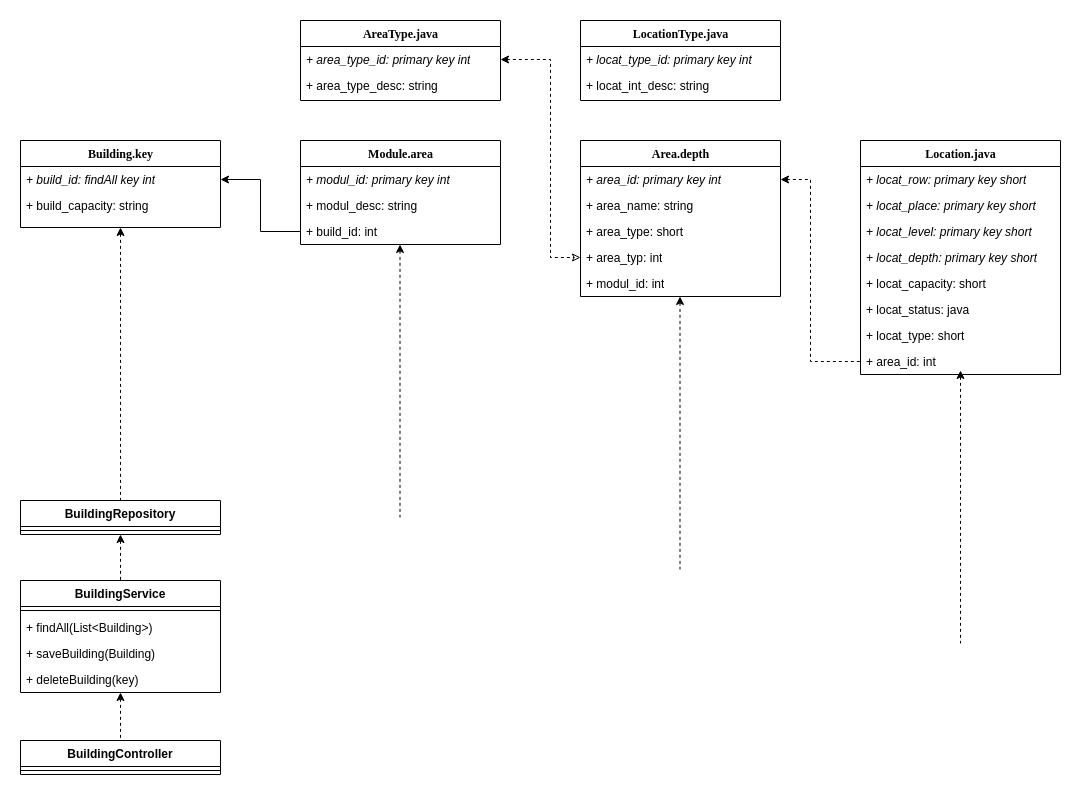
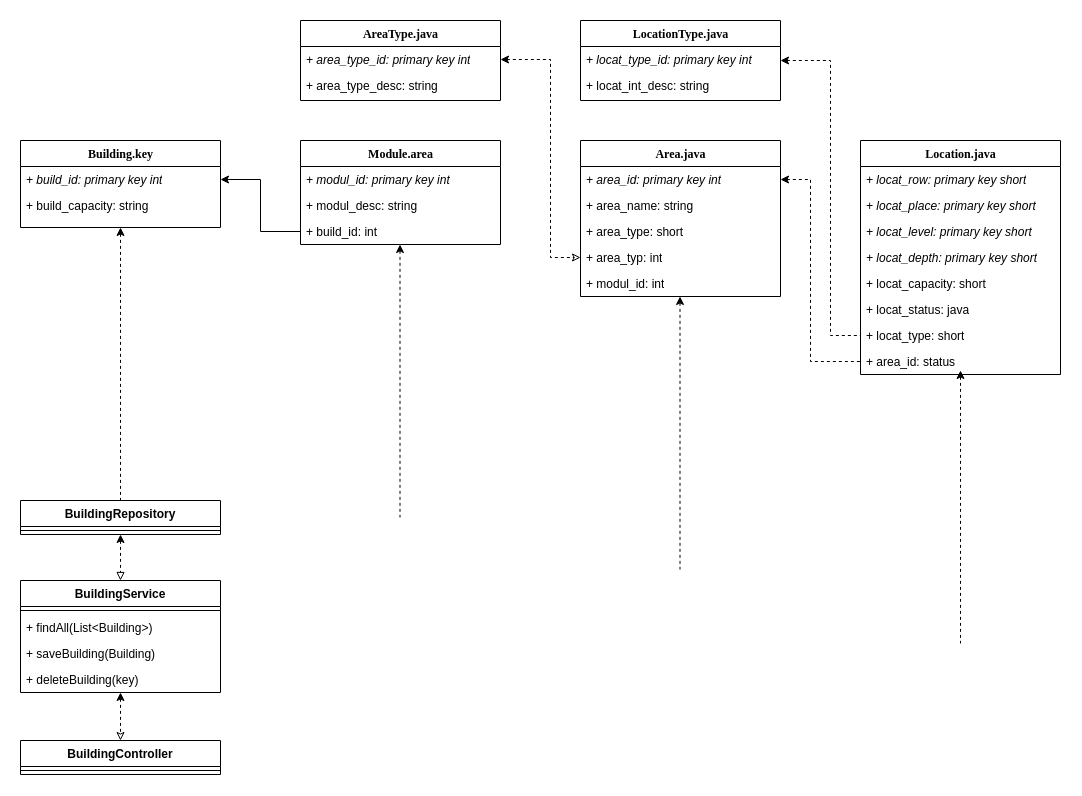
  <mxCell id="0" />
  <mxCell id="1" parent="0" />
  <mxCell id="2" value="" style="edgeStyle=orthogonalEdgeStyle;rounded=0;orthogonalLoop=1;jettySize=auto;html=1;exitX=1;exitY=0.5;exitDx=0;exitDy=0;startArrow=classic;startFill=1;endArrow=none;endFill=0;dashed=0;" parent="1" source="5" target="10" edge="1"><mxGeometry relative="1" as="geometry" /></mxCell>
  <mxCell id="3" value="" style="edgeStyle=orthogonalEdgeStyle;rounded=0;orthogonalLoop=1;jettySize=auto;html=1;dashed=1;startArrow=classic;startFill=1;endArrow=none;endFill=0;entryX=0.5;entryY=0;entryDx=0;entryDy=0;" parent="1" source="4" target="36" edge="1"><mxGeometry relative="1" as="geometry"><mxPoint x="120" y="307" as="targetPoint" /></mxGeometry></mxCell>
  <mxCell id="4" value="Building.key" style="swimlane;html=1;fontStyle=1;align=center;verticalAlign=top;childLayout=stackLayout;horizontal=1;startSize=26;horizontalStack=0;resizeParent=1;resizeLast=0;collapsible=1;marginBottom=0;swimlaneFillColor=#ffffff;rounded=0;shadow=0;comic=0;labelBackgroundColor=none;strokeWidth=1;fillColor=none;fontFamily=Verdana;fontSize=12" parent="1" vertex="1"><mxGeometry x="20" y="140" width="200" height="87" as="geometry" /></mxCell>
- <mxCell id="5" value="&lt;i style=&quot;&quot;&gt;+ build_id: findAll&amp;nbsp;key int&lt;/i&gt;" style="text;html=1;strokeColor=none;fillColor=none;align=left;verticalAlign=top;spacingLeft=4;spacingRight=4;whiteSpace=wrap;overflow=hidden;rotatable=0;points=[[0,0.5],[1,0.5]];portConstraint=eastwest;" parent="4" vertex="1"><mxGeometry y="26" width="200" height="26" as="geometry" /></mxCell>
+ <mxCell id="5" value="&lt;i style=&quot;&quot;&gt;+ build_id: primary&amp;nbsp;key int&lt;/i&gt;" style="text;html=1;strokeColor=none;fillColor=none;align=left;verticalAlign=top;spacingLeft=4;spacingRight=4;whiteSpace=wrap;overflow=hidden;rotatable=0;points=[[0,0.5],[1,0.5]];portConstraint=eastwest;" parent="4" vertex="1"><mxGeometry y="26" width="200" height="26" as="geometry" /></mxCell>
  <mxCell id="6" value="+ build_capacity: string" style="text;html=1;strokeColor=none;fillColor=none;align=left;verticalAlign=top;spacingLeft=4;spacingRight=4;whiteSpace=wrap;overflow=hidden;rotatable=0;points=[[0,0.5],[1,0.5]];portConstraint=eastwest;" parent="4" vertex="1"><mxGeometry y="52" width="200" height="26" as="geometry" /></mxCell>
  <mxCell id="7" value="Module.area" style="swimlane;html=1;fontStyle=1;align=center;verticalAlign=top;childLayout=stackLayout;horizontal=1;startSize=26;horizontalStack=0;resizeParent=1;resizeLast=0;collapsible=1;marginBottom=0;swimlaneFillColor=#ffffff;rounded=0;shadow=0;comic=0;labelBackgroundColor=none;strokeWidth=1;fillColor=none;fontFamily=Verdana;fontSize=12" parent="1" vertex="1"><mxGeometry x="300" y="140" width="200" height="104" as="geometry" /></mxCell>
  <mxCell id="8" value="&lt;i&gt;+ modul_id: primary&amp;nbsp;key int&lt;/i&gt;" style="text;html=1;strokeColor=none;fillColor=none;align=left;verticalAlign=top;spacingLeft=4;spacingRight=4;whiteSpace=wrap;overflow=hidden;rotatable=0;points=[[0,0.5],[1,0.5]];portConstraint=eastwest;" parent="7" vertex="1"><mxGeometry y="26" width="200" height="26" as="geometry" /></mxCell>
  <mxCell id="9" value="+ modul_desc: string" style="text;html=1;strokeColor=none;fillColor=none;align=left;verticalAlign=top;spacingLeft=4;spacingRight=4;whiteSpace=wrap;overflow=hidden;rotatable=0;points=[[0,0.5],[1,0.5]];portConstraint=eastwest;" parent="7" vertex="1"><mxGeometry y="52" width="200" height="26" as="geometry" /></mxCell>
  <mxCell id="10" value="+ build_id: int" style="text;html=1;strokeColor=none;fillColor=none;align=left;verticalAlign=top;spacingLeft=4;spacingRight=4;whiteSpace=wrap;overflow=hidden;rotatable=0;points=[[0,0.5],[1,0.5]];portConstraint=eastwest;" parent="7" vertex="1"><mxGeometry y="78" width="200" height="26" as="geometry" /></mxCell>
  <mxCell id="11" value="" style="edgeStyle=orthogonalEdgeStyle;rounded=0;orthogonalLoop=1;jettySize=auto;html=1;exitX=1;exitY=0.5;exitDx=0;exitDy=0;entryX=0;entryY=0.5;entryDx=0;entryDy=0;startArrow=classic;startFill=1;endArrow=none;endFill=0;dashed=1;" parent="1" source="13" target="26" edge="1"><mxGeometry relative="1" as="geometry"><Array as="points"><mxPoint x="810" y="179" /><mxPoint x="810" y="361" /></Array></mxGeometry></mxCell>
- <mxCell id="12" value="Area.depth" style="swimlane;html=1;fontStyle=1;align=center;verticalAlign=top;childLayout=stackLayout;horizontal=1;startSize=26;horizontalStack=0;resizeParent=1;resizeLast=0;collapsible=1;marginBottom=0;swimlaneFillColor=#ffffff;rounded=0;shadow=0;comic=0;labelBackgroundColor=none;strokeWidth=1;fillColor=none;fontFamily=Verdana;fontSize=12" parent="1" vertex="1"><mxGeometry x="580" y="140" width="200" height="156" as="geometry" /></mxCell>
+ <mxCell id="12" value="Area.java" style="swimlane;html=1;fontStyle=1;align=center;verticalAlign=top;childLayout=stackLayout;horizontal=1;startSize=26;horizontalStack=0;resizeParent=1;resizeLast=0;collapsible=1;marginBottom=0;swimlaneFillColor=#ffffff;rounded=0;shadow=0;comic=0;labelBackgroundColor=none;strokeWidth=1;fillColor=none;fontFamily=Verdana;fontSize=12" parent="1" vertex="1"><mxGeometry x="580" y="140" width="200" height="156" as="geometry" /></mxCell>
  <mxCell id="13" value="&lt;i&gt;+ area_id: primary&amp;nbsp;key int&lt;/i&gt;" style="text;html=1;strokeColor=none;fillColor=none;align=left;verticalAlign=top;spacingLeft=4;spacingRight=4;whiteSpace=wrap;overflow=hidden;rotatable=0;points=[[0,0.5],[1,0.5]];portConstraint=eastwest;" parent="12" vertex="1"><mxGeometry y="26" width="200" height="26" as="geometry" /></mxCell>
  <mxCell id="14" value="+ area_name: string" style="text;html=1;strokeColor=none;fillColor=none;align=left;verticalAlign=top;spacingLeft=4;spacingRight=4;whiteSpace=wrap;overflow=hidden;rotatable=0;points=[[0,0.5],[1,0.5]];portConstraint=eastwest;" parent="12" vertex="1"><mxGeometry y="52" width="200" height="26" as="geometry" /></mxCell>
  <mxCell id="15" value="+ area_type: short" style="text;html=1;strokeColor=none;fillColor=none;align=left;verticalAlign=top;spacingLeft=4;spacingRight=4;whiteSpace=wrap;overflow=hidden;rotatable=0;points=[[0,0.5],[1,0.5]];portConstraint=eastwest;" parent="12" vertex="1"><mxGeometry y="78" width="200" height="26" as="geometry" /></mxCell>
  <mxCell id="16" value="+ area_typ: int" style="text;html=1;strokeColor=none;fillColor=none;align=left;verticalAlign=top;spacingLeft=4;spacingRight=4;whiteSpace=wrap;overflow=hidden;rotatable=0;points=[[0,0.5],[1,0.5]];portConstraint=eastwest;" parent="12" vertex="1"><mxGeometry y="104" width="200" height="26" as="geometry" /></mxCell>
  <mxCell id="17" value="+ modul_id: int" style="text;html=1;strokeColor=none;fillColor=none;align=left;verticalAlign=top;spacingLeft=4;spacingRight=4;whiteSpace=wrap;overflow=hidden;rotatable=0;points=[[0,0.5],[1,0.5]];portConstraint=eastwest;" parent="12" vertex="1"><mxGeometry y="130" width="200" height="26" as="geometry" /></mxCell>
  <mxCell id="18" value="Location.java" style="swimlane;html=1;fontStyle=1;align=center;verticalAlign=top;childLayout=stackLayout;horizontal=1;startSize=26;horizontalStack=0;resizeParent=1;resizeLast=0;collapsible=1;marginBottom=0;swimlaneFillColor=#ffffff;rounded=0;shadow=0;comic=0;labelBackgroundColor=none;strokeWidth=1;fillColor=none;fontFamily=Verdana;fontSize=12" parent="1" vertex="1"><mxGeometry x="860" y="140" width="200" height="234" as="geometry"><mxRectangle x="870" y="150" width="130" height="30" as="alternateBounds" /></mxGeometry></mxCell>
  <mxCell id="19" value="&lt;i&gt;+ locat_row: primary key short&lt;/i&gt;" style="text;html=1;strokeColor=none;fillColor=none;align=left;verticalAlign=top;spacingLeft=4;spacingRight=4;whiteSpace=wrap;overflow=hidden;rotatable=0;points=[[0,0.5],[1,0.5]];portConstraint=eastwest;" parent="18" vertex="1"><mxGeometry y="26" width="200" height="26" as="geometry" /></mxCell>
  <mxCell id="20" value="&lt;i&gt;+ locat_place: primary key short&lt;/i&gt;" style="text;html=1;strokeColor=none;fillColor=none;align=left;verticalAlign=top;spacingLeft=4;spacingRight=4;whiteSpace=wrap;overflow=hidden;rotatable=0;points=[[0,0.5],[1,0.5]];portConstraint=eastwest;" parent="18" vertex="1"><mxGeometry y="52" width="200" height="26" as="geometry" /></mxCell>
  <mxCell id="21" value="&lt;i&gt;+ locat_level: primary key short&lt;/i&gt;" style="text;html=1;strokeColor=none;fillColor=none;align=left;verticalAlign=top;spacingLeft=4;spacingRight=4;whiteSpace=wrap;overflow=hidden;rotatable=0;points=[[0,0.5],[1,0.5]];portConstraint=eastwest;" parent="18" vertex="1"><mxGeometry y="78" width="200" height="26" as="geometry" /></mxCell>
  <mxCell id="22" value="&lt;i&gt;+ locat_depth: primary key short&lt;/i&gt;" style="text;html=1;strokeColor=none;fillColor=none;align=left;verticalAlign=top;spacingLeft=4;spacingRight=4;whiteSpace=wrap;overflow=hidden;rotatable=0;points=[[0,0.5],[1,0.5]];portConstraint=eastwest;" parent="18" vertex="1"><mxGeometry y="104" width="200" height="26" as="geometry" /></mxCell>
  <mxCell id="23" value="+ locat_capacity: short" style="text;html=1;strokeColor=none;fillColor=none;align=left;verticalAlign=top;spacingLeft=4;spacingRight=4;whiteSpace=wrap;overflow=hidden;rotatable=0;points=[[0,0.5],[1,0.5]];portConstraint=eastwest;" parent="18" vertex="1"><mxGeometry y="130" width="200" height="26" as="geometry" /></mxCell>
  <mxCell id="24" value="+ locat_status: java" style="text;html=1;strokeColor=none;fillColor=none;align=left;verticalAlign=top;spacingLeft=4;spacingRight=4;whiteSpace=wrap;overflow=hidden;rotatable=0;points=[[0,0.5],[1,0.5]];portConstraint=eastwest;" parent="18" vertex="1"><mxGeometry y="156" width="200" height="26" as="geometry" /></mxCell>
  <mxCell id="25" value="+ locat_type: short" style="text;html=1;strokeColor=none;fillColor=none;align=left;verticalAlign=top;spacingLeft=4;spacingRight=4;whiteSpace=wrap;overflow=hidden;rotatable=0;points=[[0,0.5],[1,0.5]];portConstraint=eastwest;" parent="18" vertex="1"><mxGeometry y="182" width="200" height="26" as="geometry" /></mxCell>
- <mxCell id="26" value="+ area_id: int" style="text;html=1;strokeColor=none;fillColor=none;align=left;verticalAlign=top;spacingLeft=4;spacingRight=4;whiteSpace=wrap;overflow=hidden;rotatable=0;points=[[0,0.5],[1,0.5]];portConstraint=eastwest;" parent="18" vertex="1"><mxGeometry y="208" width="200" height="26" as="geometry" /></mxCell>
+ <mxCell id="26" value="+ area_id: status" style="text;html=1;strokeColor=none;fillColor=none;align=left;verticalAlign=top;spacingLeft=4;spacingRight=4;whiteSpace=wrap;overflow=hidden;rotatable=0;points=[[0,0.5],[1,0.5]];portConstraint=eastwest;" parent="18" vertex="1"><mxGeometry y="208" width="200" height="26" as="geometry" /></mxCell>
  <mxCell id="27" value="AreaType.java" style="swimlane;html=1;fontStyle=1;align=center;verticalAlign=top;childLayout=stackLayout;horizontal=1;startSize=26;horizontalStack=0;resizeParent=1;resizeLast=0;collapsible=1;marginBottom=0;swimlaneFillColor=#ffffff;rounded=0;shadow=0;comic=0;labelBackgroundColor=none;strokeWidth=1;fillColor=none;fontFamily=Verdana;fontSize=12" parent="1" vertex="1"><mxGeometry x="300" y="20" width="200" height="80" as="geometry" /></mxCell>
  <mxCell id="28" value="&lt;i&gt;+ area_type_id: primary&amp;nbsp;key int&lt;/i&gt;" style="text;html=1;strokeColor=none;fillColor=none;align=left;verticalAlign=top;spacingLeft=4;spacingRight=4;whiteSpace=wrap;overflow=hidden;rotatable=0;points=[[0,0.5],[1,0.5]];portConstraint=eastwest;" parent="27" vertex="1"><mxGeometry y="26" width="200" height="26" as="geometry" /></mxCell>
  <mxCell id="29" value="+ area_type_desc: string" style="text;html=1;strokeColor=none;fillColor=none;align=left;verticalAlign=top;spacingLeft=4;spacingRight=4;whiteSpace=wrap;overflow=hidden;rotatable=0;points=[[0,0.5],[1,0.5]];portConstraint=eastwest;" parent="27" vertex="1"><mxGeometry y="52" width="200" height="26" as="geometry" /></mxCell>
  <mxCell id="30" value="" style="edgeStyle=orthogonalEdgeStyle;rounded=0;orthogonalLoop=1;jettySize=auto;html=1;dashed=1;startArrow=classic;startFill=1;endArrow=classic;endFill=0;entryX=0;entryY=0.5;entryDx=0;entryDy=0;" parent="1" source="28" target="16" edge="1"><mxGeometry relative="1" as="geometry"><Array as="points"><mxPoint x="550" y="59" /><mxPoint x="550" y="257" /></Array></mxGeometry></mxCell>
+ <mxCell id="31" value="" style="edgeStyle=orthogonalEdgeStyle;rounded=0;orthogonalLoop=1;jettySize=auto;html=1;dashed=1;startArrow=classic;startFill=1;endArrow=none;endFill=0;entryX=0;entryY=0.5;entryDx=0;entryDy=0;" parent="1" source="32" target="25" edge="1"><mxGeometry relative="1" as="geometry"><mxPoint x="860" y="60" as="targetPoint" /><Array as="points"><mxPoint x="830" y="60" /><mxPoint x="830" y="335" /></Array></mxGeometry></mxCell>
  <mxCell id="32" value="LocationType.java" style="swimlane;html=1;fontStyle=1;align=center;verticalAlign=top;childLayout=stackLayout;horizontal=1;startSize=26;horizontalStack=0;resizeParent=1;resizeLast=0;collapsible=1;marginBottom=0;swimlaneFillColor=#ffffff;rounded=0;shadow=0;comic=0;labelBackgroundColor=none;strokeWidth=1;fillColor=none;fontFamily=Verdana;fontSize=12" parent="1" vertex="1"><mxGeometry x="580" y="20" width="200" height="80" as="geometry" /></mxCell>
  <mxCell id="33" value="&lt;i&gt;+ locat_type_id: primary&amp;nbsp;key int&lt;/i&gt;" style="text;html=1;strokeColor=none;fillColor=none;align=left;verticalAlign=top;spacingLeft=4;spacingRight=4;whiteSpace=wrap;overflow=hidden;rotatable=0;points=[[0,0.5],[1,0.5]];portConstraint=eastwest;" parent="32" vertex="1"><mxGeometry y="26" width="200" height="26" as="geometry" /></mxCell>
  <mxCell id="34" value="+ locat_int_desc: string" style="text;html=1;strokeColor=none;fillColor=none;align=left;verticalAlign=top;spacingLeft=4;spacingRight=4;whiteSpace=wrap;overflow=hidden;rotatable=0;points=[[0,0.5],[1,0.5]];portConstraint=eastwest;" parent="32" vertex="1"><mxGeometry y="52" width="200" height="26" as="geometry" /></mxCell>
- <mxCell id="35" value="" style="edgeStyle=orthogonalEdgeStyle;rounded=0;orthogonalLoop=1;jettySize=auto;html=1;dashed=1;startArrow=classic;startFill=1;endArrow=none;endFill=0;" parent="1" source="36" target="39" edge="1"><mxGeometry relative="1" as="geometry" /></mxCell>
+ <mxCell id="35" value="" style="edgeStyle=orthogonalEdgeStyle;rounded=0;orthogonalLoop=1;jettySize=auto;html=1;dashed=1;startArrow=classic;startFill=1;endArrow=block;endFill=0;" parent="1" source="36" target="39" edge="1"><mxGeometry relative="1" as="geometry" /></mxCell>
  <mxCell id="36" value="BuildingRepository" style="swimlane;fontStyle=1;align=center;verticalAlign=top;childLayout=stackLayout;horizontal=1;startSize=26;horizontalStack=0;resizeParent=1;resizeParentMax=0;resizeLast=0;collapsible=1;marginBottom=0;" parent="1" vertex="1"><mxGeometry x="20" y="500" width="200" height="34" as="geometry" /></mxCell>
  <mxCell id="37" value="" style="line;strokeWidth=1;fillColor=none;align=left;verticalAlign=middle;spacingTop=-1;spacingLeft=3;spacingRight=3;rotatable=0;labelPosition=right;points=[];portConstraint=eastwest;strokeColor=inherit;" parent="36" vertex="1"><mxGeometry y="26" width="200" height="8" as="geometry" /></mxCell>
- <mxCell id="38" value="" style="edgeStyle=orthogonalEdgeStyle;rounded=0;orthogonalLoop=1;jettySize=auto;html=1;dashed=1;startArrow=classic;startFill=1;endArrow=none;endFill=0;" parent="1" source="39" target="44" edge="1"><mxGeometry relative="1" as="geometry" /></mxCell>
+ <mxCell id="38" value="" style="edgeStyle=orthogonalEdgeStyle;rounded=0;orthogonalLoop=1;jettySize=auto;html=1;dashed=1;startArrow=classic;startFill=1;endArrow=classic;endFill=0;" parent="1" source="39" target="44" edge="1"><mxGeometry relative="1" as="geometry" /></mxCell>
  <mxCell id="39" value="BuildingService" style="swimlane;fontStyle=1;align=center;verticalAlign=top;childLayout=stackLayout;horizontal=1;startSize=26;horizontalStack=0;resizeParent=1;resizeParentMax=0;resizeLast=0;collapsible=1;marginBottom=0;" parent="1" vertex="1"><mxGeometry x="20" y="580" width="200" height="112" as="geometry" /></mxCell>
  <mxCell id="40" value="" style="line;strokeWidth=1;fillColor=none;align=left;verticalAlign=middle;spacingTop=-1;spacingLeft=3;spacingRight=3;rotatable=0;labelPosition=right;points=[];portConstraint=eastwest;strokeColor=inherit;" parent="39" vertex="1"><mxGeometry y="26" width="200" height="8" as="geometry" /></mxCell>
  <mxCell id="41" value="+ findAll(List&lt;Building&gt;)" style="text;strokeColor=none;fillColor=none;align=left;verticalAlign=top;spacingLeft=4;spacingRight=4;overflow=hidden;rotatable=0;points=[[0,0.5],[1,0.5]];portConstraint=eastwest;" parent="39" vertex="1"><mxGeometry y="34" width="200" height="26" as="geometry" /></mxCell>
  <mxCell id="42" value="+ saveBuilding(Building)" style="text;strokeColor=none;fillColor=none;align=left;verticalAlign=top;spacingLeft=4;spacingRight=4;overflow=hidden;rotatable=0;points=[[0,0.5],[1,0.5]];portConstraint=eastwest;" parent="39" vertex="1"><mxGeometry y="60" width="200" height="26" as="geometry" /></mxCell>
  <mxCell id="43" value="+ deleteBuilding(key)" style="text;strokeColor=none;fillColor=none;align=left;verticalAlign=top;spacingLeft=4;spacingRight=4;overflow=hidden;rotatable=0;points=[[0,0.5],[1,0.5]];portConstraint=eastwest;" parent="39" vertex="1"><mxGeometry y="86" width="200" height="26" as="geometry" /></mxCell>
  <mxCell id="44" value="BuildingController" style="swimlane;fontStyle=1;align=center;verticalAlign=top;childLayout=stackLayout;horizontal=1;startSize=26;horizontalStack=0;resizeParent=1;resizeParentMax=0;resizeLast=0;collapsible=1;marginBottom=0;" parent="1" vertex="1"><mxGeometry x="20" y="740" width="200" height="34" as="geometry" /></mxCell>
  <mxCell id="45" value="" style="line;strokeWidth=1;fillColor=none;align=left;verticalAlign=middle;spacingTop=-1;spacingLeft=3;spacingRight=3;rotatable=0;labelPosition=right;points=[];portConstraint=eastwest;strokeColor=inherit;" parent="44" vertex="1"><mxGeometry y="26" width="200" height="8" as="geometry" /></mxCell>
  <mxCell id="46" value="" style="edgeStyle=orthogonalEdgeStyle;rounded=0;orthogonalLoop=1;jettySize=auto;html=1;dashed=1;startArrow=classic;startFill=1;endArrow=none;endFill=0;entryX=0.5;entryY=0;entryDx=0;entryDy=0;" edge="1" parent="1"><mxGeometry relative="1" as="geometry"><mxPoint x="399.5" y="517" as="targetPoint" /><mxPoint x="399.5" y="244" as="sourcePoint" /></mxGeometry></mxCell>
  <mxCell id="47" value="" style="edgeStyle=orthogonalEdgeStyle;rounded=0;orthogonalLoop=1;jettySize=auto;html=1;dashed=1;startArrow=classic;startFill=1;endArrow=none;endFill=0;entryX=0.5;entryY=0;entryDx=0;entryDy=0;" edge="1" parent="1"><mxGeometry relative="1" as="geometry"><mxPoint x="679.5" y="569" as="targetPoint" /><mxPoint x="679.5" y="296" as="sourcePoint" /></mxGeometry></mxCell>
  <mxCell id="48" value="" style="edgeStyle=orthogonalEdgeStyle;rounded=0;orthogonalLoop=1;jettySize=auto;html=1;dashed=1;startArrow=classic;startFill=1;endArrow=none;endFill=0;entryX=0.5;entryY=0;entryDx=0;entryDy=0;" edge="1" parent="1"><mxGeometry relative="1" as="geometry"><mxPoint x="960" y="643" as="targetPoint" /><mxPoint x="960" y="370" as="sourcePoint" /></mxGeometry></mxCell>
